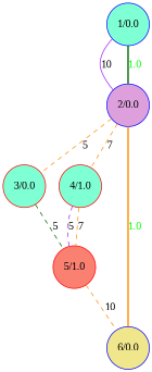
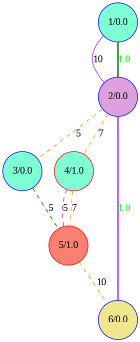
  graph {
    fontname="Liberation Serif"
    node [Country="United States" betweeness=0.0 color=blue fillcolor=aquamarine fontname="Liberation Serif" shape=circle status=repaired style=filled type=green weight=0 Internal=1]
    edge [LinkLabel="OC-192c" LinkNote=c LinkType="OC-192" capacity=5 color=darkorange fontname="Liberation Serif" labelfont=red status=destroyed style=dashed type=normal weight=0.02]
    n1 [Latitude=40.71427 Longitude=-74.00597 label="1/0.0" Internal=""]
    n2 [Latitude=41.85003 Longitude=-87.65005 fillcolor=plum label="2/0.0" Internal=""]
-   n3 [Latitude=38.89511 Longitude=-77.03637 color=red label="3/0.0" status=destroyed type=normal]
+   n3 [Latitude=38.89511 Longitude=-77.03637 label="3/0.0" status=destroyed type=normal]
    n4 [Latitude=47.60621 Longitude=-122.33207 betweeness=1.0 color=red label="4/1.0" status=destroyed type=normal]
    n5 [Latitude=34.05223 Longitude=-118.24368 fillcolor=khaki label="6/0.0"]
    n6 [Latitude=37.36883 Longitude=-122.03635 betweeness=1.0 color=red fillcolor=salmon label="5/1.0" status=destroyed type=normal]
    n1 -- n2 [capacity=10 color=purple label=10 labelfont=blue status=repaired style=solid weight=0.01]
    n1 -- n2 [color=darkgreen demand=1.0 fontcolor=green label=1.0 style=bold type=green LinkLabel="" LinkNote="" LinkType="" capacity="" labelfont="" status="" weight=""]
    n2 -- n3 [label=5]
    n2 -- n4 [label=7]
-   n2 -- n5 [demand=1.0 fontcolor=green label=1.0 style=bold type=green LinkLabel="" LinkNote="" LinkType="" capacity="" labelfont="" status="" weight=""]
+   n2 -- n5 [color=purple demand=1.0 fontcolor=green label=1.0 style=bold type=green LinkLabel="" LinkNote="" LinkType="" capacity="" labelfont="" status="" weight=""]
    n3 -- n6 [color=darkgreen label=5]
    n4 -- n6 [color=purple label=5]
    n4 -- n6 [capacity=7 label=7 weight=0.0142857142857]
    n6 -- n5 [capacity=10 label=10 weight=0.01]
  }
